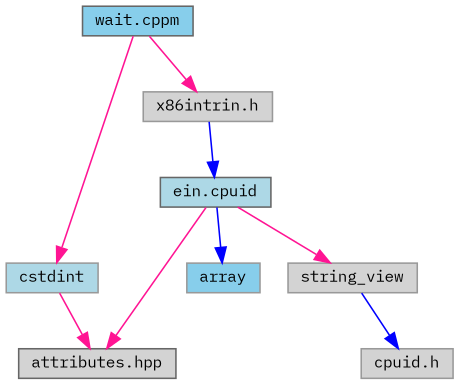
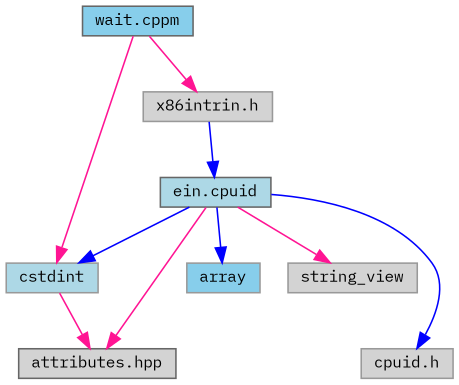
  digraph {
    fontname="IBM Plex Mono"
    node [color=grey60 fillcolor=lightgrey fontname="IBM Plex Mono" fontsize=10 shape=box style=filled]
    edge [color=deeppink fontname="IBM Plex Mono" fontsize=10 labelfontname=Helvetica labelfontsize=10 style=solid]
    n1 [color=gray40 fillcolor=skyblue fontcolor=black height=0.2 label="wait.cppm" width=0.4]
    n2 [fillcolor=lightblue height=0.2 label=cstdint width=0.4]
    n3 [height=0.2 label="x86intrin.h" width=0.4]
    n4 [color=grey40 height=0.2 label="attributes.hpp" width=0.4]
    n5 [color=grey40 fillcolor=lightblue height=0.2 label="ein.cpuid" width=0.4]
    n6 [fillcolor=skyblue height=0.2 label=array width=0.4]
    n7 [height=0.2 label=string_view width=0.4]
    n8 [height=0.2 label="cpuid.h" width=0.4]
    n1 -> n2
    n1 -> n3
    n2 -> n4
    n3 -> n5 [color=blue]
+   n5 -> n2 [color=blue]
    n5 -> n4
    n5 -> n6 [color=blue]
    n5 -> n7
-   n7 -> n8 [color=blue]
+   n5 -> n8 [color=blue]
  }
